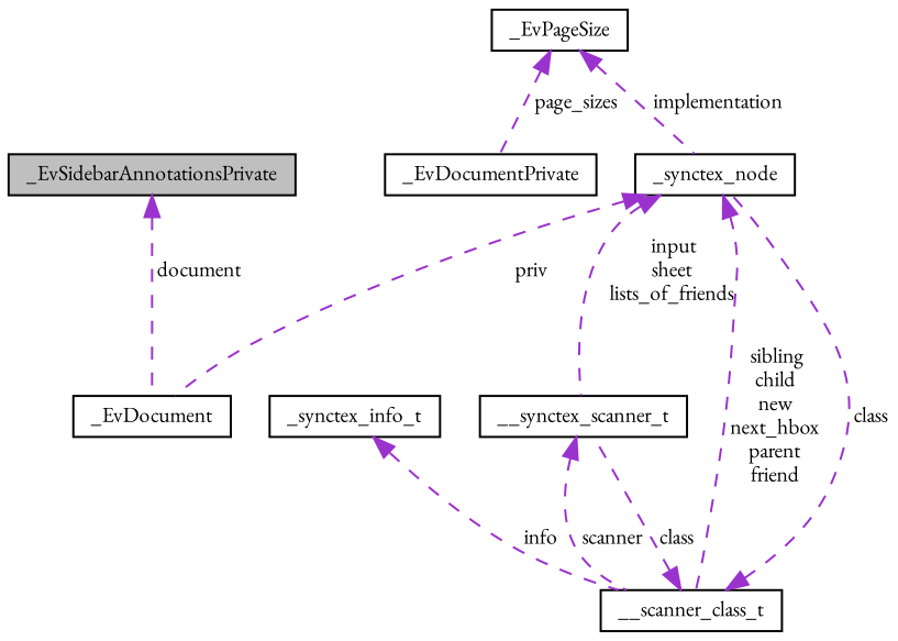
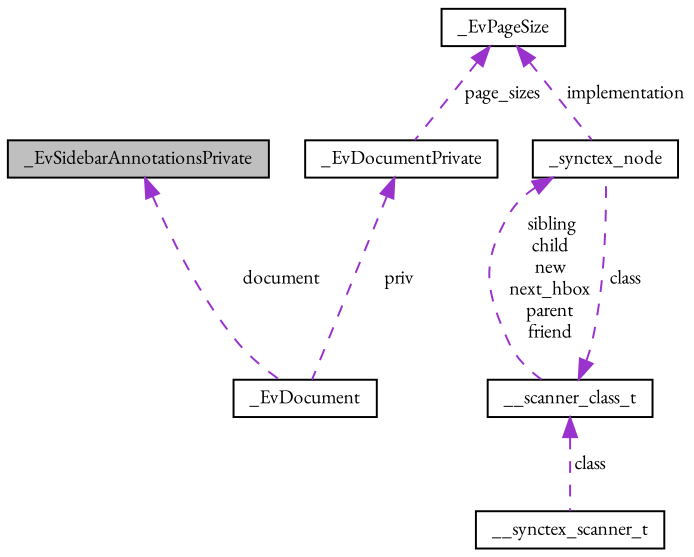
  digraph {
    fontname="EB Garamond"
    node [color=black fillcolor=white fontname="EB Garamond" fontsize=10 shape=record style=filled]
    edge [color=darkorchid3 dir=back fontname="EB Garamond" fontsize=10 labelfontname=Helvetica labelfontsize=10 style=dashed]
    n1 [fillcolor=grey75 fontcolor=black height=0.2 label=_EvSidebarAnnotationsPrivate width=0.4]
    n2 [height=0.2 label=_EvDocument width=0.4]
    n3 [height=0.2 label=_EvDocumentPrivate width=0.4]
    n4 [height=0.2 label=_EvPageSize width=0.4]
    n5 [height=0.2 label=_synctex_node width=0.4]
    n6 [height=0.2 label=__synctex_scanner_t width=0.4]
    n7 [height=0.2 label=__scanner_class_t width=0.4]
-   n8 [height=0.2 label=_synctex_info_t width=0.4]
    n1 -> n2 [label=" document"]
-   n5 -> n2 [label=" priv"]
+   n3 -> n2 [label=" priv"]
    n4 -> n3 [label=" page_sizes"]
    n4 -> n5 [label=" implementation"]
-   n5 -> n6 [label=" input\nsheet\nlists_of_friends"]
    n5 -> n7 [label=" sibling\nchild\nnew\nnext_hbox\nparent\nfriend"]
-   n6 -> n7 [label=" scanner"]
    n7 -> n5 [label=" class"]
    n7 -> n6 [label=" class"]
-   n8 -> n7 [label=" info"]
  }
